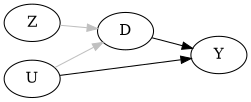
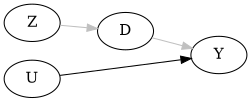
  digraph {
    rankdir=LR
    edge [color=gray]
    Z
    D
    Y
    U
    Z -> D
-   D -> Y [color=black]
-   U -> D
+   D -> Y
    U -> Y [color=black]
  }
